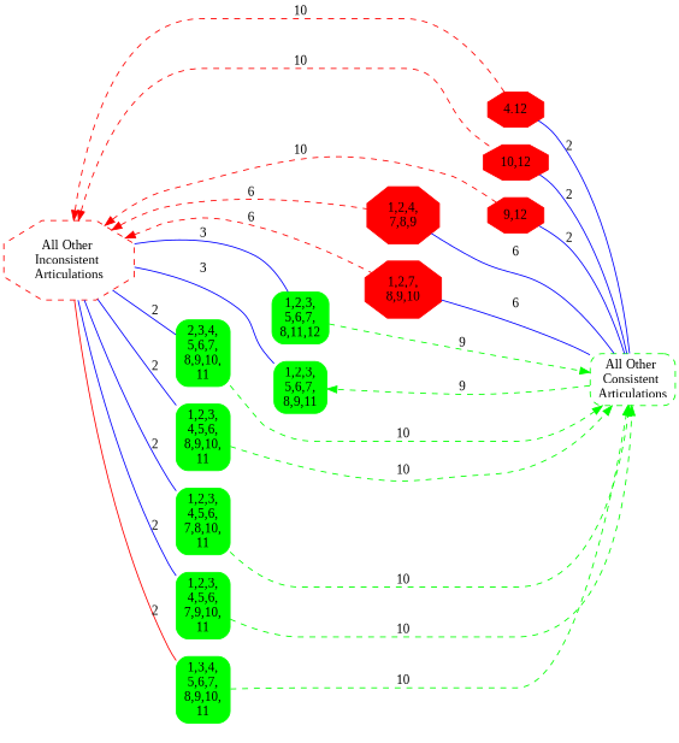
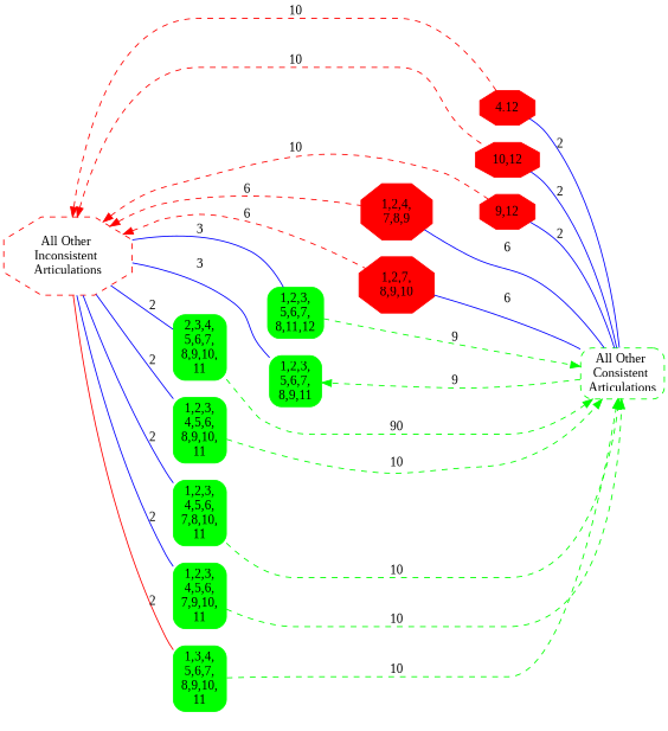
  digraph {
    fontname="Liberation Serif"
    rankdir=LR
    node [color="#00FF00" fontname="Liberation Serif" shape=box style="rounded,filled"]
    edge [fontname="Liberation Serif" style=invis]
    n1 [color="#FF0000" label="9,12" shape=octagon style=filled]
    n2 [color="#FF0000" label=4.12 shape=octagon style=filled]
    n3 [color="#FF0000" label="10,12" shape=octagon style=filled]
    n4 [color="#FF0000" label="1,2,4,\n7,8,9" shape=octagon style=filled]
    n5 [color="#FF0000" label="1,2,7,\n8,9,10" shape=octagon style=filled]
    n6 [label="1,2,3,\n5,6,7,\n8,11,12"]
    n7 [label="1,2,3,\n5,6,7,\n8,9,11"]
    n8 [label="2,3,4,\n5,6,7,\n8,9,10,\n11"]
    n9 [label="1,3,4,\n5,6,7,\n8,9,10,\n11"]
    n10 [label="1,2,3,\n4,5,6,\n8,9,10,\n11"]
    n11 [label="1,2,3,\n4,5,6,\n7,9,10,\n11"]
    n12 [label="1,2,3,\n4,5,6,\n7,8,10,\n11"]
    n13 [label="All Other \nConsistent \nArticulations" style="dashed,rounded"]
    n14 [color="#FF0000" label="All Other \nInconsistent \nArticulations" shape=octagon style=dashed]
    subgraph cluster_1 {
      rank=same
      style=invis
      n1
      n2
      n3
    }
    subgraph cluster_2 {
      rank=same
      style=invis
      n4
      n5
    }
    subgraph cluster_3 {
      rank=same
      style=invis
      n6
      n7
    }
    subgraph cluster_4 {
      rank=same
      style=invis
      n8
      n9
      n10
      n11
      n12
    }
    n1 -> n13 [arrowhead=none color=blue label=2 style=""]
    n2 -> n13 [arrowhead=none color=blue label=2 style=""]
    n3 -> n13 [arrowhead=none color=blue label=2 style=""]
    n4 -> n1
    n4 -> n2
    n4 -> n3
    n4 -> n13 [arrowhead=none color=blue label=6 style=""]
    n5 -> n1
    n5 -> n2
    n5 -> n3
    n5 -> n13 [arrowhead=none color=blue label=6 style=""]
    n6 -> n4
    n6 -> n5
    n6 -> n13 [color="#00FF00" label=9 style=dashed]
    n7 -> n4
    n7 -> n5
    n8 -> n6
    n8 -> n7
-   n8 -> n13 [color="#00FF00" label=10 style=dashed]
+   n8 -> n13 [color="#00FF00" label=90 style=dashed]
    n9 -> n6
    n9 -> n7
    n9 -> n13 [color="#00FF00" label=10 style=dashed]
    n10 -> n6
    n10 -> n7
    n10 -> n13 [color="#00FF00" label=10 style=dashed]
    n11 -> n6
    n11 -> n7
    n11 -> n13 [color="#00FF00" label=10 style=dashed]
    n12 -> n6
    n12 -> n7
    n12 -> n13 [color="#00FF00" label=10 style=dashed]
    n13 -> n7 [color="#00FF00" label=9 style=dashed]
    n14 -> n1 [color="#FF0000" dir=back label=10 style=dashed]
    n14 -> n2 [color="#FF0000" dir=back label=10 style=dashed]
    n14 -> n3 [color="#FF0000" dir=back label=10 style=dashed]
    n14 -> n4 [color="#FF0000" dir=back label=6 style=dashed]
    n14 -> n5 [color="#FF0000" dir=back label=6 style=dashed]
    n14 -> n6 [arrowhead=none color=blue label=3 style=""]
    n14 -> n7 [arrowhead=none color=blue label=3 style=""]
    n14 -> n8 [arrowhead=none color=blue label=2 style=""]
    n14 -> n9 [arrowhead=none color="#FF0000" label=2 style=""]
    n14 -> n10 [arrowhead=none color=blue label=2 style=""]
    n14 -> n11 [arrowhead=none color=blue label=2 style=""]
    n14 -> n12 [arrowhead=none color=blue label=2 style=""]
  }
